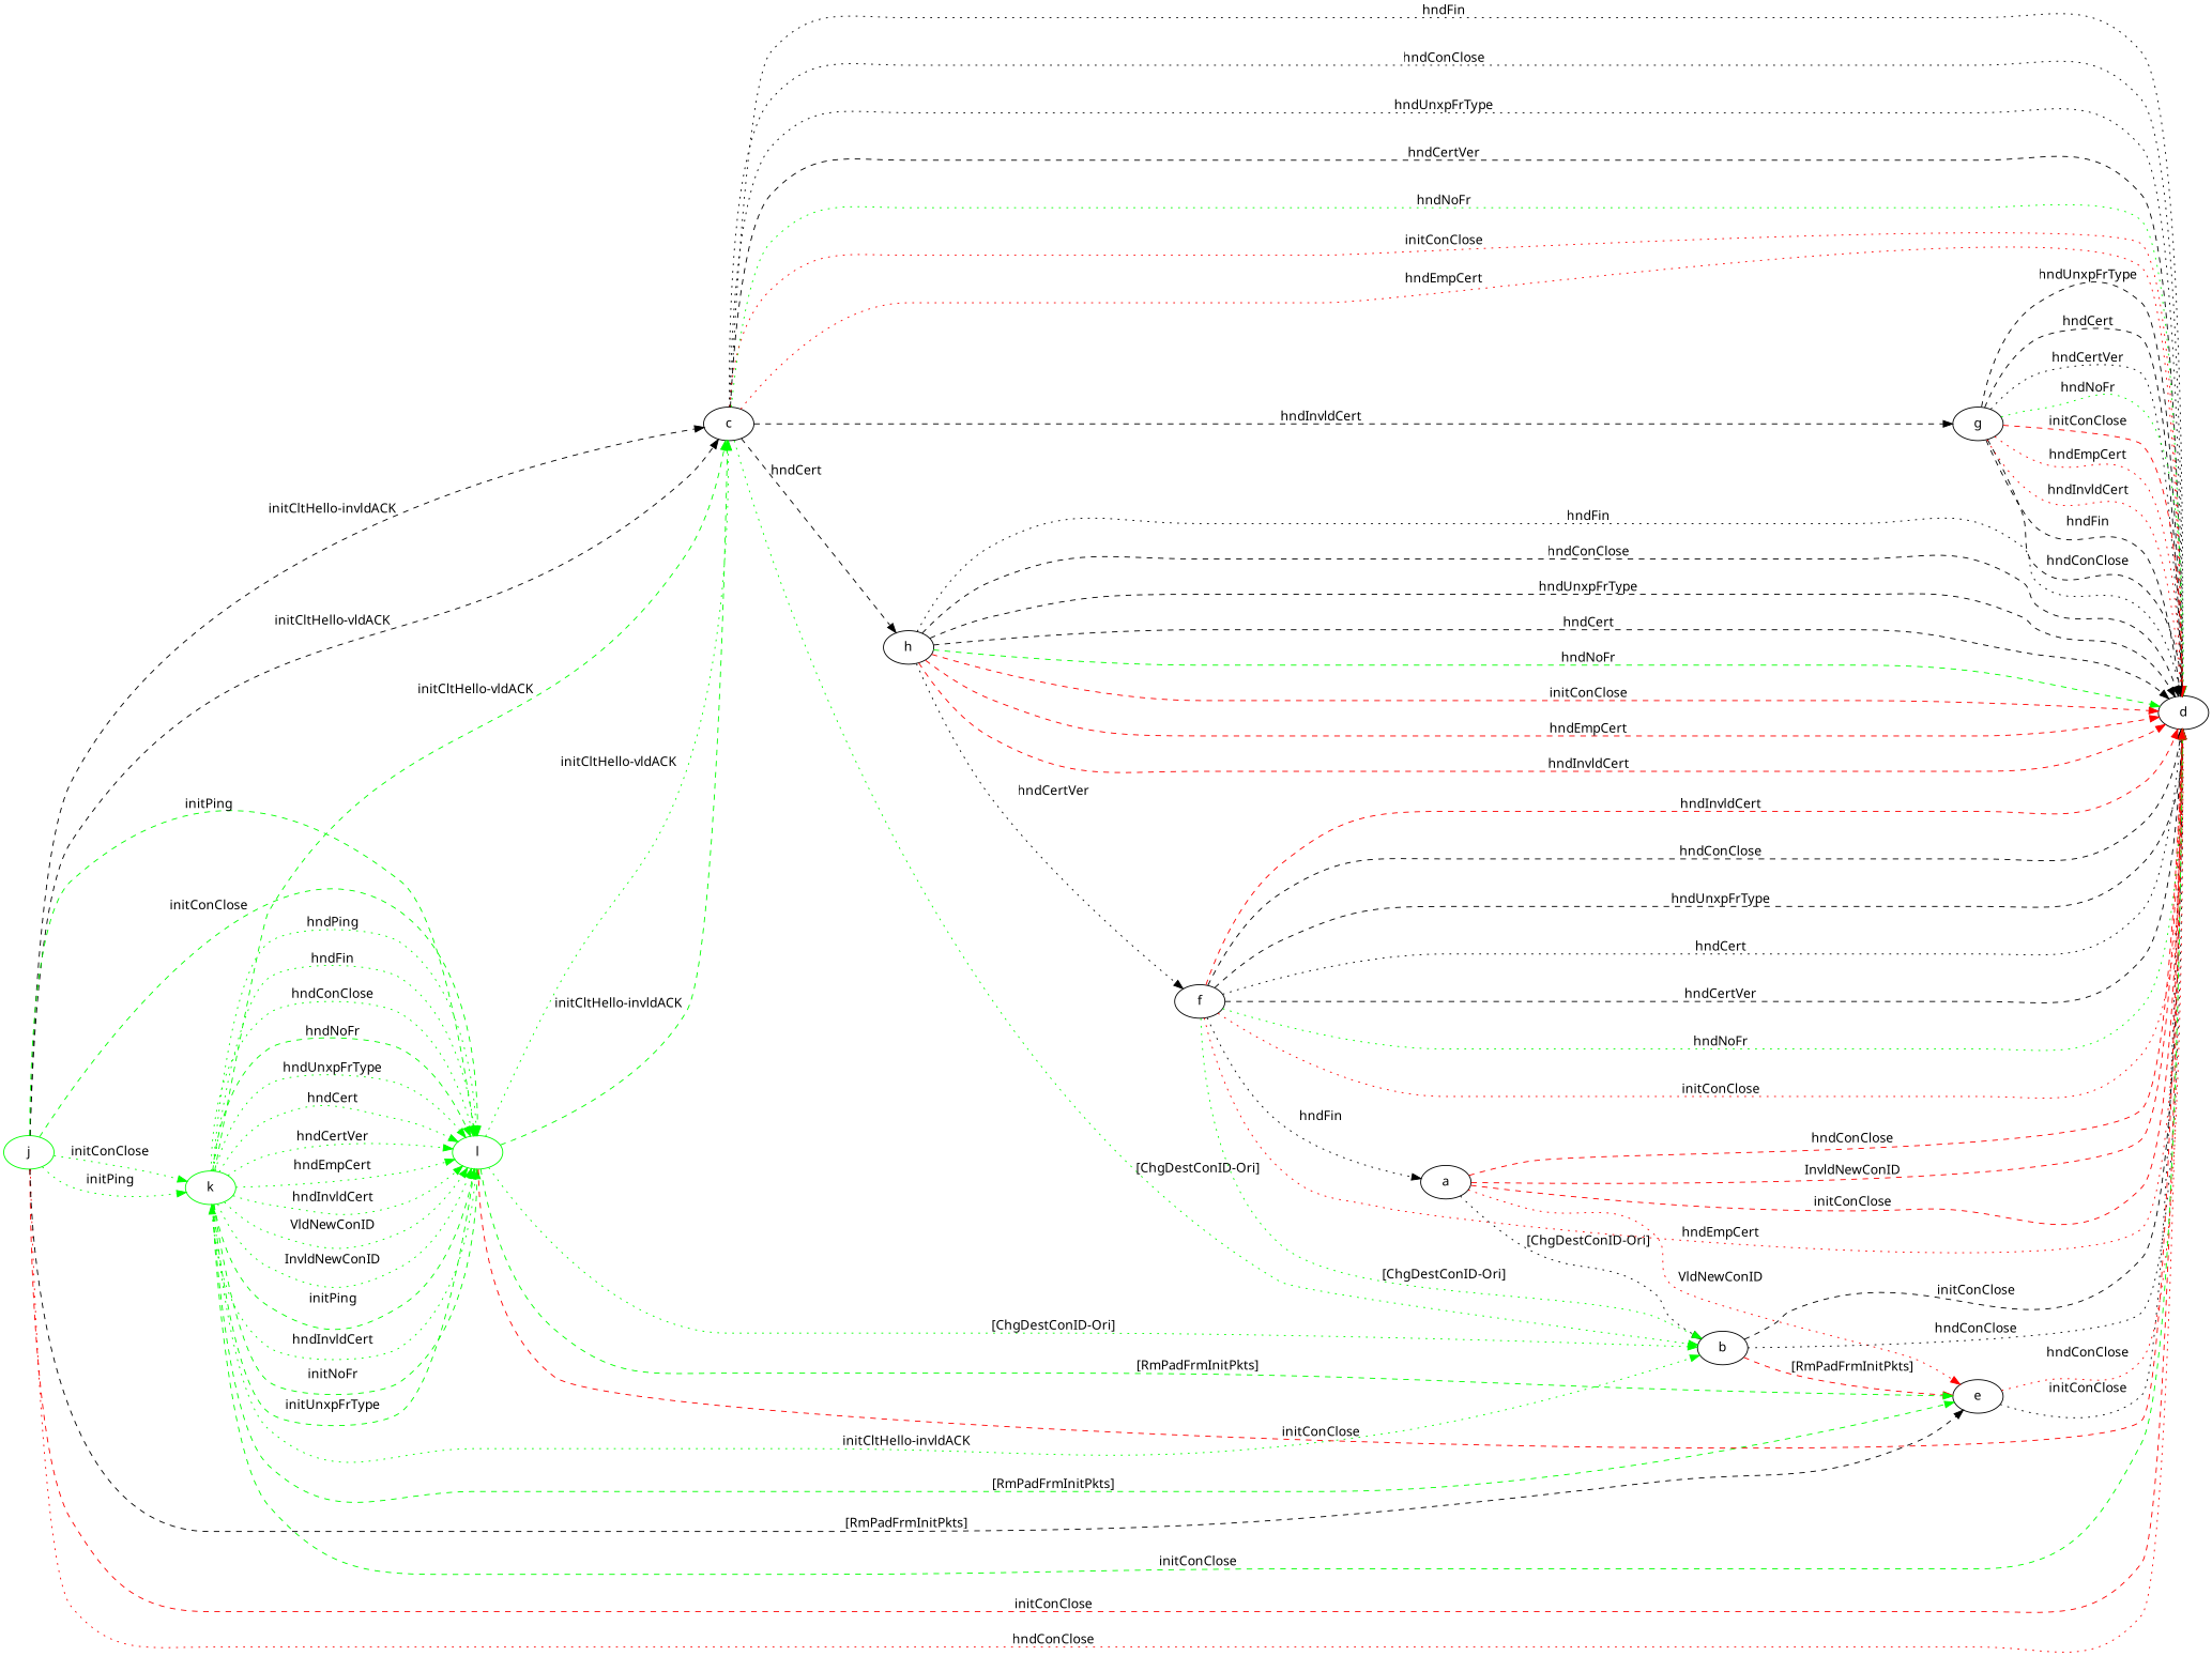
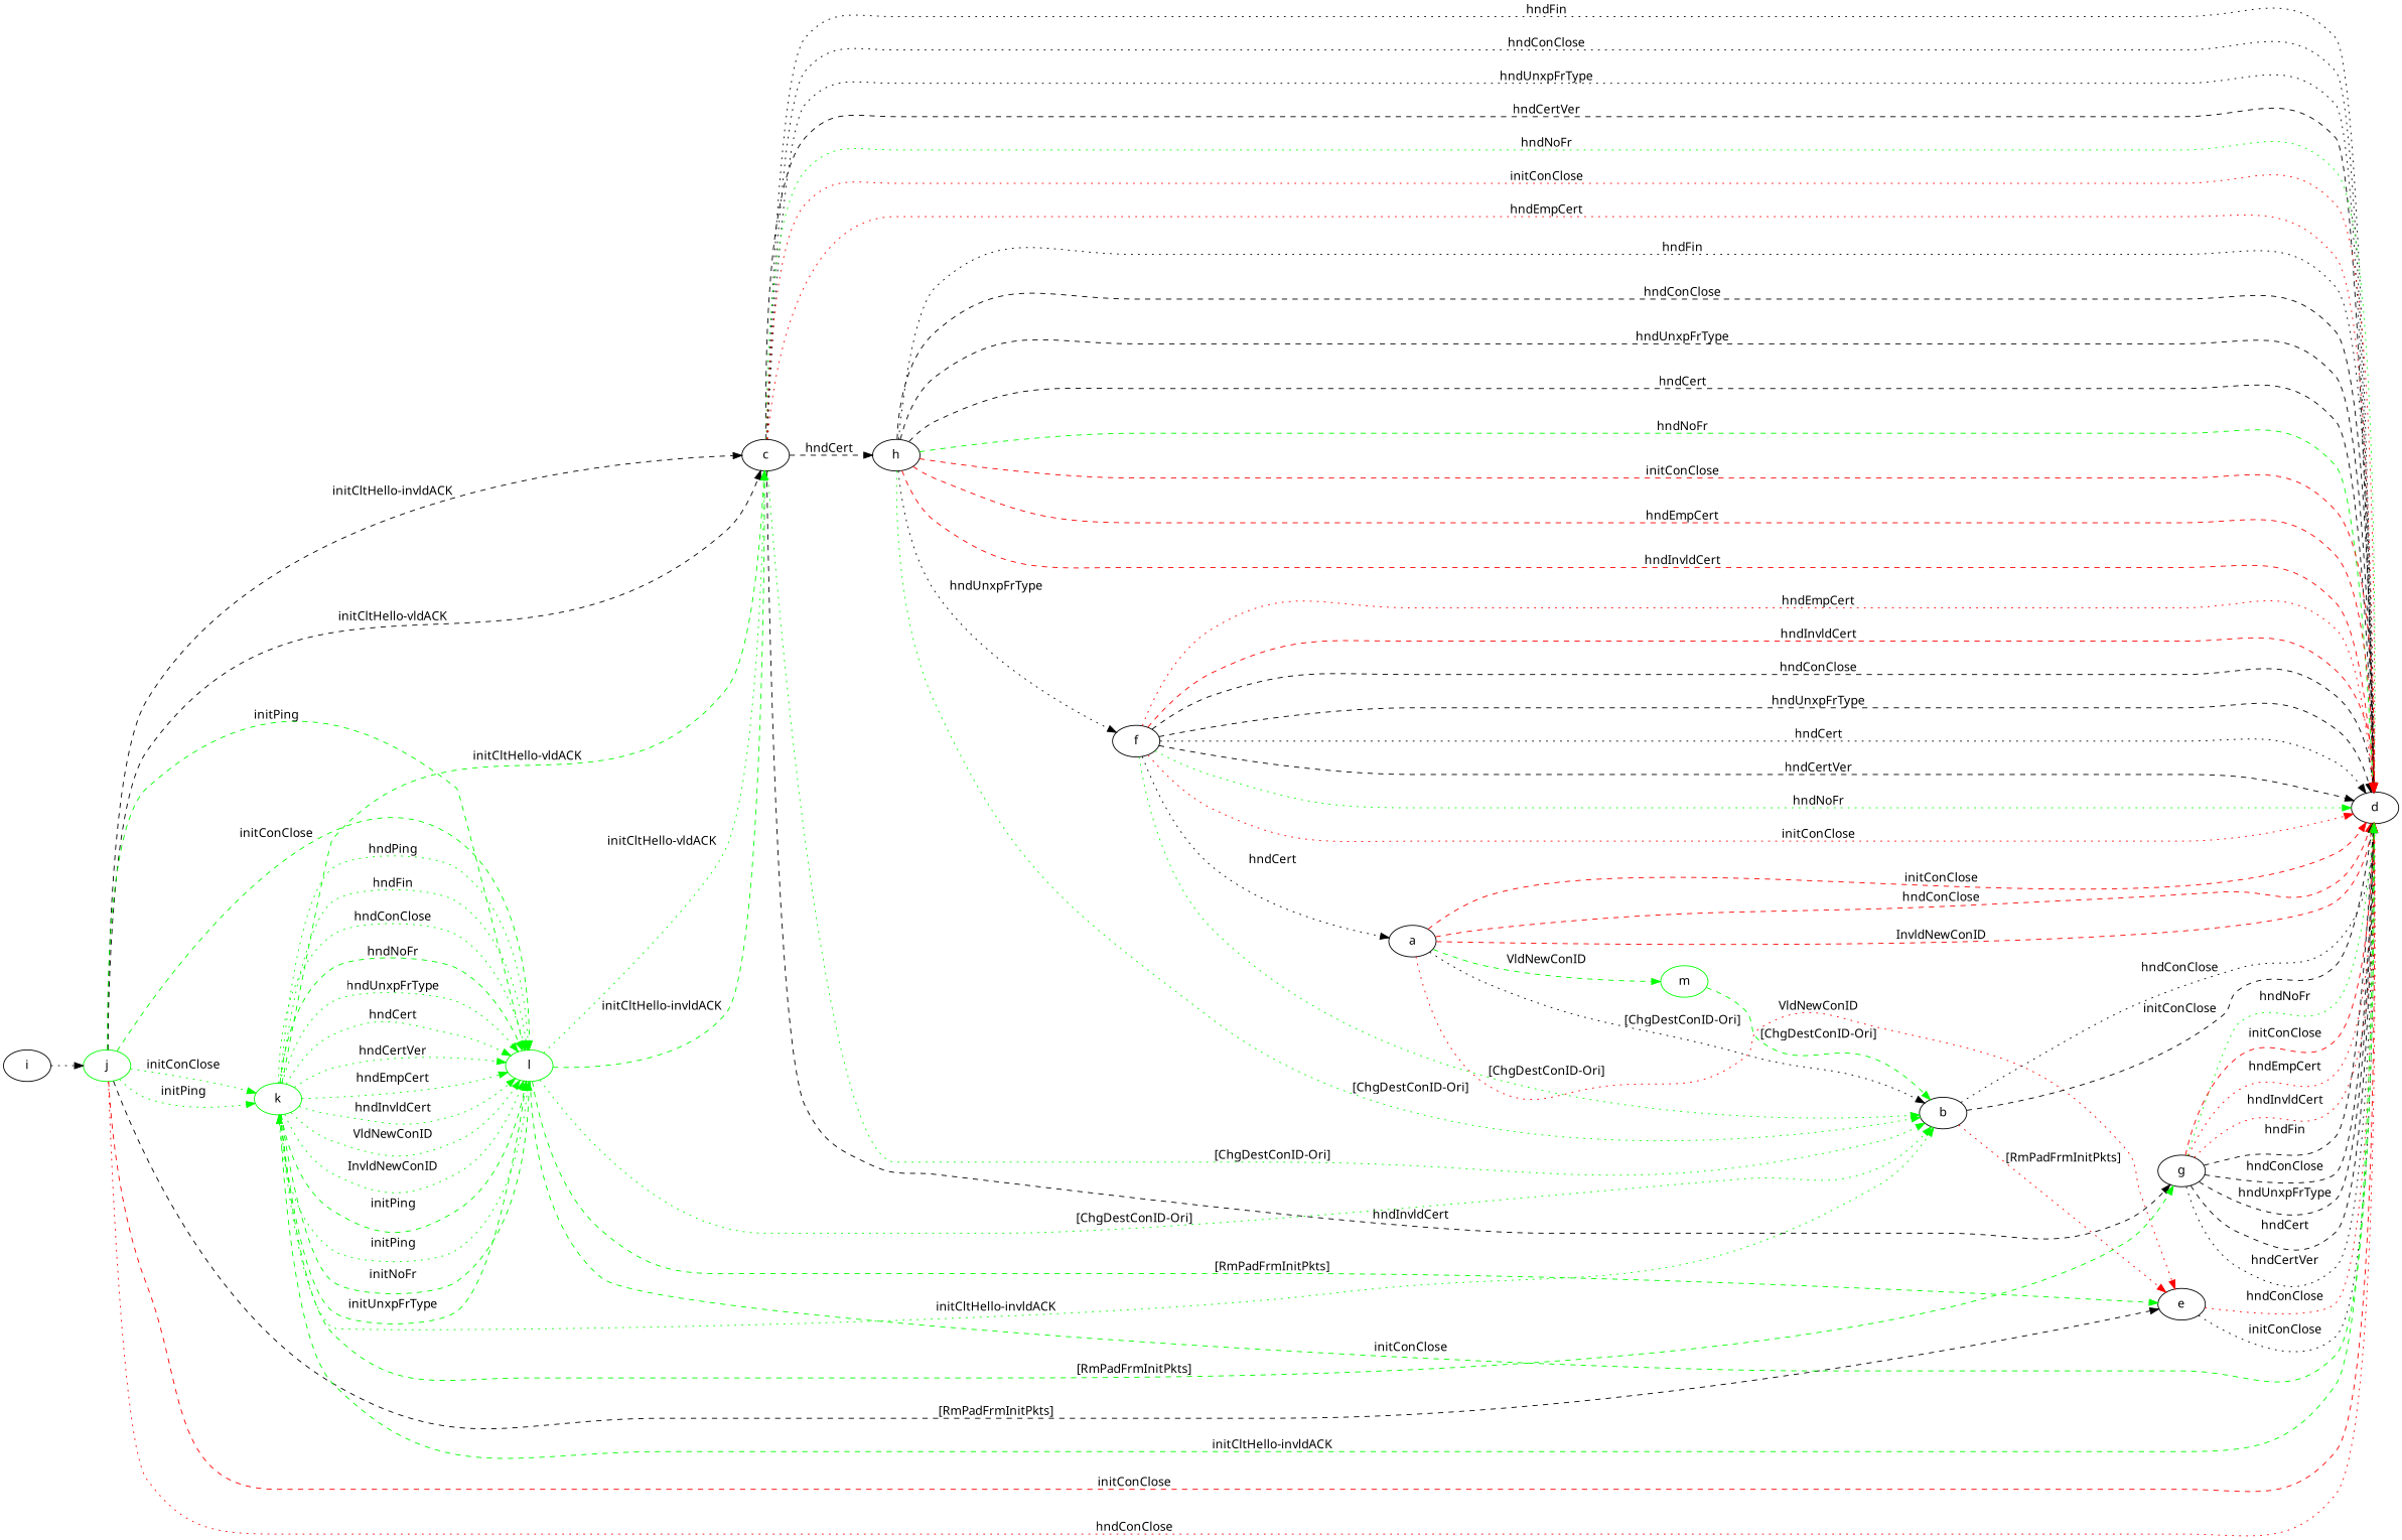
  digraph {
    fontname="Noto Sans"
    rankdir=LR
    node [fontname="Noto Sans"]
    edge [fontname="Noto Sans" style=dotted color=green]
    a
    b
    d
    e
+   m [color=green]
    c
    g
    h
    f
    j [color=green]
+   i
    k [color=green]
    l [color=green]
    a -> b [label="[ChgDestConID-Ori] " color=""]
    a -> d [color=red label="initConClose " style=dashed]
    a -> d [color=red label="hndConClose " style=dashed]
    a -> d [color=red label="InvldNewConID " style=dashed]
    a -> e [color=red label="VldNewConID "]
+   a -> m [label="VldNewConID " style=dashed]
    b -> d [label="initConClose " style=dashed color=""]
    b -> d [label="hndConClose " color=""]
-   b -> e [color=red label="[RmPadFrmInitPkts] " style=dashed]
+   b -> e [color=red label="[RmPadFrmInitPkts] "]
    e -> d [label="initConClose " color=""]
    e -> d [color=red label="hndConClose "]
+   m -> b [label="[ChgDestConID-Ori] " style=dashed]
    c -> b [label="[ChgDestConID-Ori] "]
    c -> d [label="hndFin " color=""]
    c -> d [label="hndConClose " color=""]
    c -> d [label="hndUnxpFrType " color=""]
    c -> d [label="hndCertVer " style=dashed color=""]
    c -> d [label="hndNoFr "]
    c -> d [color=red label="initConClose "]
    c -> d [color=red label="hndEmpCert "]
    c -> g [label="hndInvldCert " style=dashed color=""]
    c -> h [label="hndCert " style=dashed color=""]
    g -> d [label="hndFin " style=dashed color=""]
    g -> d [label="hndConClose " style=dashed color=""]
    g -> d [label="hndUnxpFrType " style=dashed color=""]
    g -> d [label="hndCert " style=dashed color=""]
    g -> d [label="hndCertVer " color=""]
    g -> d [label="hndNoFr "]
    g -> d [color=red label="initConClose " style=dashed]
    g -> d [color=red label="hndEmpCert "]
    g -> d [color=red label="hndInvldCert "]
+   h -> b [label="[ChgDestConID-Ori] "]
    h -> d [label="hndFin " color=""]
    h -> d [label="hndConClose " style=dashed color=""]
    h -> d [label="hndUnxpFrType " style=dashed color=""]
    h -> d [label="hndCert " style=dashed color=""]
    h -> d [label="hndNoFr " style=dashed]
    h -> d [color=red label="initConClose " style=dashed]
    h -> d [color=red label="hndEmpCert " style=dashed]
    h -> d [color=red label="hndInvldCert " style=dashed]
-   h -> f [label="hndCertVer " color=""]
-   f -> a [label="hndFin " color=""]
+   h -> f [label="hndUnxpFrType " color=""]
+   f -> a [label="hndCert " color=""]
    f -> b [label="[ChgDestConID-Ori] "]
    f -> d [label="hndConClose " style=dashed color=""]
    f -> d [label="hndUnxpFrType " style=dashed color=""]
    f -> d [label="hndCert " color=""]
    f -> d [label="hndCertVer " style=dashed color=""]
    f -> d [label="hndNoFr "]
    f -> d [color=red label="initConClose "]
    f -> d [color=red label="hndEmpCert "]
    f -> d [color=red label="hndInvldCert " style=dashed]
    j -> d [color=red label="initConClose " style=dashed]
    j -> d [color=red label="hndConClose "]
    j -> e [label="[RmPadFrmInitPkts] " style=dashed color=""]
    j -> c [label="initCltHello-vldACK " style=dashed color=""]
    j -> c [label="initCltHello-invldACK " style=dashed color=""]
    j -> k [label="initPing "]
    j -> k [label="initConClose "]
    j -> l [label="initPing " style=dashed]
    j -> l [label="initConClose " style=dashed]
+   i -> j [color=""]
    k -> b [label="initCltHello-invldACK "]
-   k -> d [label="initConClose " style=dashed]
-   k -> e [label="[RmPadFrmInitPkts] " style=dashed]
+   k -> d [label="initCltHello-invldACK " style=dashed]
+   k -> g [label="[RmPadFrmInitPkts] " style=dashed]
    k -> c [label="initCltHello-vldACK " style=dashed]
    k -> l [label="initNoFr " style=dashed]
    k -> l [label="initUnxpFrType " style=dashed]
    k -> l [label="hndPing "]
    k -> l [label="hndFin "]
    k -> l [label="hndConClose "]
    k -> l [label="hndNoFr " style=dashed]
    k -> l [label="hndUnxpFrType "]
    k -> l [label="hndCert "]
    k -> l [label="hndCertVer "]
    k -> l [label="hndEmpCert "]
    k -> l [label="hndInvldCert "]
    k -> l [label="VldNewConID "]
    k -> l [label="InvldNewConID "]
    k -> l [label="initPing " style=dashed]
    l -> b [label="[ChgDestConID-Ori] "]
-   l -> d [color=red label="initConClose " style=dashed]
+   l -> d [label="initConClose " style=dashed]
    l -> e [label="[RmPadFrmInitPkts] " style=dashed]
    l -> c [label="initCltHello-vldACK "]
    l -> c [label="initCltHello-invldACK " style=dashed]
-   l -> k [label="hndInvldCert "]
+   l -> k [label="initPing "]
  }
